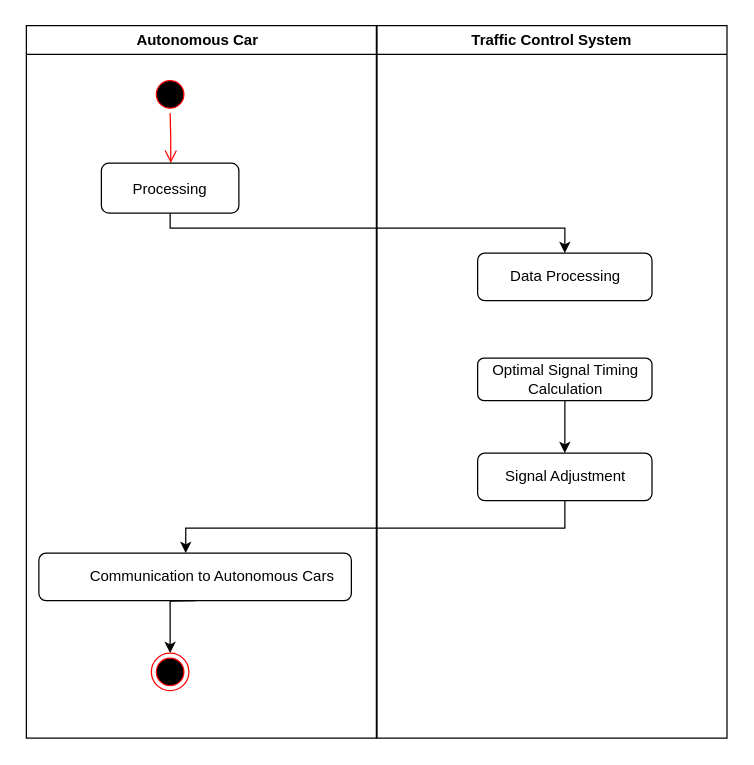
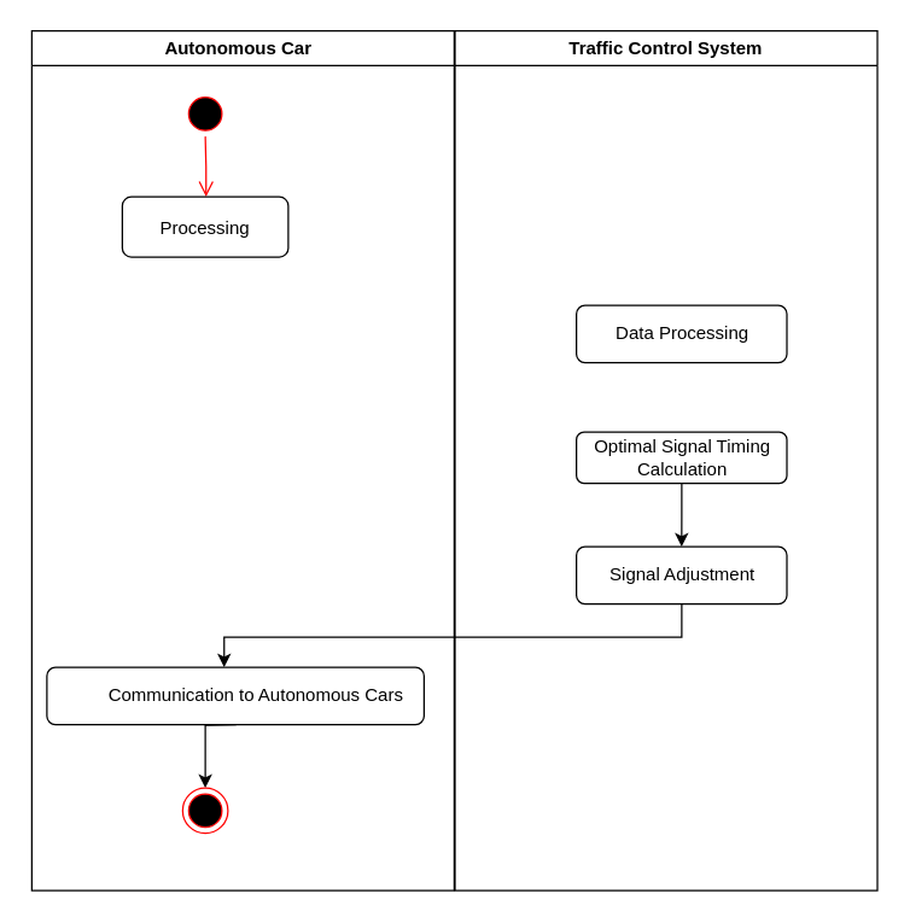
  <mxCell id="0" />
  <mxCell id="1" parent="0" />
  <mxCell id="2" value="Autonomous Car  " style="swimlane;whiteSpace=wrap" parent="1" vertex="1"><mxGeometry x="20.5" y="20" width="280" height="570" as="geometry" /></mxCell>
  <mxCell id="3" value="" style="ellipse;shape=startState;fillColor=#000000;strokeColor=#ff0000;" parent="2" vertex="1"><mxGeometry x="100" y="40" width="30" height="30" as="geometry" /></mxCell>
  <mxCell id="4" value="" style="edgeStyle=elbowEdgeStyle;elbow=horizontal;verticalAlign=bottom;endArrow=open;endSize=8;strokeColor=#FF0000;endFill=1;rounded=0" parent="2" source="3" target="5" edge="1"><mxGeometry x="100" y="40" as="geometry"><mxPoint x="115" y="110" as="targetPoint" /></mxGeometry></mxCell>
  <mxCell id="5" value="Processing" style="rounded=1;" parent="2" vertex="1"><mxGeometry x="60" y="110" width="110" height="40" as="geometry" /></mxCell>
  <mxCell id="6" style="edgeStyle=orthogonalEdgeStyle;rounded=0;orthogonalLoop=1;jettySize=auto;html=1;entryX=0.5;entryY=0;entryDx=0;entryDy=0;" edge="1" parent="2" target="8"><mxGeometry relative="1" as="geometry"><mxPoint x="135.5" y="460" as="sourcePoint" /></mxGeometry></mxCell>
  <mxCell id="7" value="&lt;span style=&quot;white-space: pre;&quot;&gt;&#09;&lt;/span&gt;Communication to Autonomous Cars" style="rounded=1;whiteSpace=wrap;html=1;" vertex="1" parent="2"><mxGeometry x="10" y="422" width="250" height="38" as="geometry" /></mxCell>
  <mxCell id="8" value="" style="ellipse;html=1;shape=endState;fillColor=#000000;strokeColor=#ff0000;" vertex="1" parent="2"><mxGeometry x="100" y="502" width="30" height="30" as="geometry" /></mxCell>
  <mxCell id="9" value="Traffic Control System" style="swimlane;whiteSpace=wrap" parent="1" vertex="1"><mxGeometry x="301" y="20" width="280" height="570" as="geometry" /></mxCell>
  <mxCell id="10" value="Data Processing" style="rounded=1;whiteSpace=wrap;html=1;" vertex="1" parent="9"><mxGeometry x="80.5" y="182" width="139.5" height="38" as="geometry" /></mxCell>
  <mxCell id="11" value="Signal Adjustment" style="rounded=1;whiteSpace=wrap;html=1;" vertex="1" parent="9"><mxGeometry x="80.5" y="342" width="139.5" height="38" as="geometry" /></mxCell>
  <mxCell id="12" style="edgeStyle=orthogonalEdgeStyle;rounded=0;orthogonalLoop=1;jettySize=auto;html=1;entryX=0.5;entryY=0;entryDx=0;entryDy=0;" edge="1" parent="9" source="13" target="11"><mxGeometry relative="1" as="geometry" /></mxCell>
  <mxCell id="13" value="Optimal Signal Timing Calculation" style="rounded=1;whiteSpace=wrap;html=1;" vertex="1" parent="9"><mxGeometry x="80.5" y="266" width="139.5" height="34" as="geometry" /></mxCell>
- <mxCell id="14" style="edgeStyle=orthogonalEdgeStyle;rounded=0;orthogonalLoop=1;jettySize=auto;html=1;entryX=0.5;entryY=0;entryDx=0;entryDy=0;" edge="1" parent="1" source="5" target="10"><mxGeometry relative="1" as="geometry"><Array as="points"><mxPoint x="136" y="182" /></Array></mxGeometry></mxCell>
  <mxCell id="15" style="edgeStyle=orthogonalEdgeStyle;rounded=0;orthogonalLoop=1;jettySize=auto;html=1;" edge="1" parent="1" source="11" target="7"><mxGeometry relative="1" as="geometry"><Array as="points"><mxPoint x="451" y="422" /><mxPoint x="148" y="422" /></Array></mxGeometry></mxCell>
